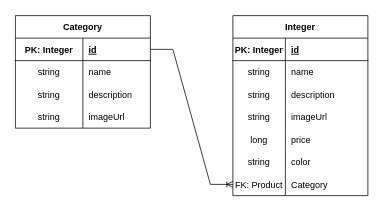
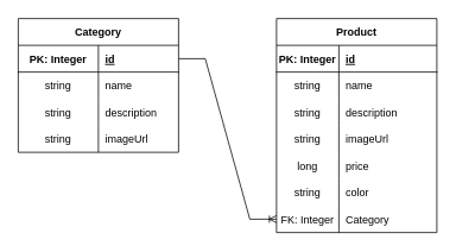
  <mxCell id="0" />
  <mxCell id="1" parent="0" />
  <mxCell id="2" value="Category" style="shape=table;startSize=30;container=1;collapsible=1;childLayout=tableLayout;fixedRows=1;rowLines=0;fontStyle=1;align=center;resizeLast=1;" parent="1" vertex="1"><mxGeometry x="20" y="20" width="180" height="150" as="geometry" /></mxCell>
  <mxCell id="3" value="" style="shape=tableRow;horizontal=0;startSize=0;swimlaneHead=0;swimlaneBody=0;fillColor=none;collapsible=0;dropTarget=0;points=[[0,0.5],[1,0.5]];portConstraint=eastwest;top=0;left=0;right=0;bottom=1;" parent="2" vertex="1"><mxGeometry y="30" width="180" height="30" as="geometry" /></mxCell>
  <mxCell id="4" value="PK: Integer" style="shape=partialRectangle;connectable=0;fillColor=none;top=0;left=0;bottom=0;right=0;fontStyle=1;overflow=hidden;" parent="3" vertex="1"><mxGeometry width="90.0" height="30" as="geometry"><mxRectangle width="90.0" height="30" as="alternateBounds" /></mxGeometry></mxCell>
  <mxCell id="5" value="id" style="shape=partialRectangle;connectable=0;fillColor=none;top=0;left=0;bottom=0;right=0;align=left;spacingLeft=6;fontStyle=5;overflow=hidden;" parent="3" vertex="1"><mxGeometry x="90.0" width="90.0" height="30" as="geometry"><mxRectangle width="90.0" height="30" as="alternateBounds" /></mxGeometry></mxCell>
  <mxCell id="6" value="" style="shape=tableRow;horizontal=0;startSize=0;swimlaneHead=0;swimlaneBody=0;fillColor=none;collapsible=0;dropTarget=0;points=[[0,0.5],[1,0.5]];portConstraint=eastwest;top=0;left=0;right=0;bottom=0;" parent="2" vertex="1"><mxGeometry y="60" width="180" height="30" as="geometry" /></mxCell>
  <mxCell id="7" value="string" style="shape=partialRectangle;connectable=0;fillColor=none;top=0;left=0;bottom=0;right=0;editable=1;overflow=hidden;" parent="6" vertex="1"><mxGeometry width="90.0" height="30" as="geometry"><mxRectangle width="90.0" height="30" as="alternateBounds" /></mxGeometry></mxCell>
  <mxCell id="8" value="name" style="shape=partialRectangle;connectable=0;fillColor=none;top=0;left=0;bottom=0;right=0;align=left;spacingLeft=6;overflow=hidden;" parent="6" vertex="1"><mxGeometry x="90.0" width="90.0" height="30" as="geometry"><mxRectangle width="90.0" height="30" as="alternateBounds" /></mxGeometry></mxCell>
  <mxCell id="9" value="" style="shape=tableRow;horizontal=0;startSize=0;swimlaneHead=0;swimlaneBody=0;fillColor=none;collapsible=0;dropTarget=0;points=[[0,0.5],[1,0.5]];portConstraint=eastwest;top=0;left=0;right=0;bottom=0;" parent="2" vertex="1"><mxGeometry y="90" width="180" height="30" as="geometry" /></mxCell>
  <mxCell id="10" value="string" style="shape=partialRectangle;connectable=0;fillColor=none;top=0;left=0;bottom=0;right=0;editable=1;overflow=hidden;" parent="9" vertex="1"><mxGeometry width="90.0" height="30" as="geometry"><mxRectangle width="90.0" height="30" as="alternateBounds" /></mxGeometry></mxCell>
  <mxCell id="11" value="description" style="shape=partialRectangle;connectable=0;fillColor=none;top=0;left=0;bottom=0;right=0;align=left;spacingLeft=6;overflow=hidden;" parent="9" vertex="1"><mxGeometry x="90.0" width="90.0" height="30" as="geometry"><mxRectangle width="90.0" height="30" as="alternateBounds" /></mxGeometry></mxCell>
  <mxCell id="12" value="" style="shape=tableRow;horizontal=0;startSize=0;swimlaneHead=0;swimlaneBody=0;fillColor=none;collapsible=0;dropTarget=0;points=[[0,0.5],[1,0.5]];portConstraint=eastwest;top=0;left=0;right=0;bottom=0;" parent="2" vertex="1"><mxGeometry y="120" width="180" height="30" as="geometry" /></mxCell>
  <mxCell id="13" value="string" style="shape=partialRectangle;connectable=0;fillColor=none;top=0;left=0;bottom=0;right=0;editable=1;overflow=hidden;" parent="12" vertex="1"><mxGeometry width="90.0" height="30" as="geometry"><mxRectangle width="90.0" height="30" as="alternateBounds" /></mxGeometry></mxCell>
  <mxCell id="14" value="imageUrl" style="shape=partialRectangle;connectable=0;fillColor=none;top=0;left=0;bottom=0;right=0;align=left;spacingLeft=6;overflow=hidden;" parent="12" vertex="1"><mxGeometry x="90.0" width="90.0" height="30" as="geometry"><mxRectangle width="90.0" height="30" as="alternateBounds" /></mxGeometry></mxCell>
- <mxCell id="15" value="Integer" style="shape=table;startSize=30;container=1;collapsible=1;childLayout=tableLayout;fixedRows=1;rowLines=0;fontStyle=1;align=center;resizeLast=1;" parent="1" vertex="1"><mxGeometry x="310" y="20" width="180" height="240" as="geometry" /></mxCell>
+ <mxCell id="15" value="Product" style="shape=table;startSize=30;container=1;collapsible=1;childLayout=tableLayout;fixedRows=1;rowLines=0;fontStyle=1;align=center;resizeLast=1;" parent="1" vertex="1"><mxGeometry x="310" y="20" width="180" height="240" as="geometry" /></mxCell>
  <mxCell id="16" value="" style="shape=tableRow;horizontal=0;startSize=0;swimlaneHead=0;swimlaneBody=0;fillColor=none;collapsible=0;dropTarget=0;points=[[0,0.5],[1,0.5]];portConstraint=eastwest;top=0;left=0;right=0;bottom=1;" parent="15" vertex="1"><mxGeometry y="30" width="180" height="30" as="geometry" /></mxCell>
  <mxCell id="17" value="PK: Integer" style="shape=partialRectangle;connectable=0;fillColor=none;top=0;left=0;bottom=0;right=0;fontStyle=1;overflow=hidden;" parent="16" vertex="1"><mxGeometry width="70" height="30" as="geometry"><mxRectangle width="70" height="30" as="alternateBounds" /></mxGeometry></mxCell>
  <mxCell id="18" value="id" style="shape=partialRectangle;connectable=0;fillColor=none;top=0;left=0;bottom=0;right=0;align=left;spacingLeft=6;fontStyle=5;overflow=hidden;" parent="16" vertex="1"><mxGeometry x="70" width="110" height="30" as="geometry"><mxRectangle width="110" height="30" as="alternateBounds" /></mxGeometry></mxCell>
  <mxCell id="19" value="" style="shape=tableRow;horizontal=0;startSize=0;swimlaneHead=0;swimlaneBody=0;fillColor=none;collapsible=0;dropTarget=0;points=[[0,0.5],[1,0.5]];portConstraint=eastwest;top=0;left=0;right=0;bottom=0;" parent="15" vertex="1"><mxGeometry y="60" width="180" height="30" as="geometry" /></mxCell>
  <mxCell id="20" value="string" style="shape=partialRectangle;connectable=0;fillColor=none;top=0;left=0;bottom=0;right=0;editable=1;overflow=hidden;" parent="19" vertex="1"><mxGeometry width="70" height="30" as="geometry"><mxRectangle width="70" height="30" as="alternateBounds" /></mxGeometry></mxCell>
  <mxCell id="21" value="name" style="shape=partialRectangle;connectable=0;fillColor=none;top=0;left=0;bottom=0;right=0;align=left;spacingLeft=6;overflow=hidden;" parent="19" vertex="1"><mxGeometry x="70" width="110" height="30" as="geometry"><mxRectangle width="110" height="30" as="alternateBounds" /></mxGeometry></mxCell>
  <mxCell id="22" value="" style="shape=tableRow;horizontal=0;startSize=0;swimlaneHead=0;swimlaneBody=0;fillColor=none;collapsible=0;dropTarget=0;points=[[0,0.5],[1,0.5]];portConstraint=eastwest;top=0;left=0;right=0;bottom=0;" parent="15" vertex="1"><mxGeometry y="90" width="180" height="30" as="geometry" /></mxCell>
  <mxCell id="23" value="string" style="shape=partialRectangle;connectable=0;fillColor=none;top=0;left=0;bottom=0;right=0;editable=1;overflow=hidden;" parent="22" vertex="1"><mxGeometry width="70" height="30" as="geometry"><mxRectangle width="70" height="30" as="alternateBounds" /></mxGeometry></mxCell>
  <mxCell id="24" value="description" style="shape=partialRectangle;connectable=0;fillColor=none;top=0;left=0;bottom=0;right=0;align=left;spacingLeft=6;overflow=hidden;" parent="22" vertex="1"><mxGeometry x="70" width="110" height="30" as="geometry"><mxRectangle width="110" height="30" as="alternateBounds" /></mxGeometry></mxCell>
  <mxCell id="25" value="" style="shape=tableRow;horizontal=0;startSize=0;swimlaneHead=0;swimlaneBody=0;fillColor=none;collapsible=0;dropTarget=0;points=[[0,0.5],[1,0.5]];portConstraint=eastwest;top=0;left=0;right=0;bottom=0;" parent="15" vertex="1"><mxGeometry y="120" width="180" height="30" as="geometry" /></mxCell>
  <mxCell id="26" value="string" style="shape=partialRectangle;connectable=0;fillColor=none;top=0;left=0;bottom=0;right=0;editable=1;overflow=hidden;" parent="25" vertex="1"><mxGeometry width="70" height="30" as="geometry"><mxRectangle width="70" height="30" as="alternateBounds" /></mxGeometry></mxCell>
  <mxCell id="27" value="imageUrl" style="shape=partialRectangle;connectable=0;fillColor=none;top=0;left=0;bottom=0;right=0;align=left;spacingLeft=6;overflow=hidden;" parent="25" vertex="1"><mxGeometry x="70" width="110" height="30" as="geometry"><mxRectangle width="110" height="30" as="alternateBounds" /></mxGeometry></mxCell>
  <mxCell id="28" value="" style="shape=tableRow;horizontal=0;startSize=0;swimlaneHead=0;swimlaneBody=0;fillColor=none;collapsible=0;dropTarget=0;points=[[0,0.5],[1,0.5]];portConstraint=eastwest;top=0;left=0;right=0;bottom=0;" vertex="1" parent="15"><mxGeometry y="150" width="180" height="30" as="geometry" /></mxCell>
  <mxCell id="29" value="long" style="shape=partialRectangle;connectable=0;fillColor=none;top=0;left=0;bottom=0;right=0;editable=1;overflow=hidden;" vertex="1" parent="28"><mxGeometry width="70" height="30" as="geometry"><mxRectangle width="70" height="30" as="alternateBounds" /></mxGeometry></mxCell>
  <mxCell id="30" value="price" style="shape=partialRectangle;connectable=0;fillColor=none;top=0;left=0;bottom=0;right=0;align=left;spacingLeft=6;overflow=hidden;" vertex="1" parent="28"><mxGeometry x="70" width="110" height="30" as="geometry"><mxRectangle width="110" height="30" as="alternateBounds" /></mxGeometry></mxCell>
  <mxCell id="31" value="" style="shape=tableRow;horizontal=0;startSize=0;swimlaneHead=0;swimlaneBody=0;fillColor=none;collapsible=0;dropTarget=0;points=[[0,0.5],[1,0.5]];portConstraint=eastwest;top=0;left=0;right=0;bottom=0;" vertex="1" parent="15"><mxGeometry y="180" width="180" height="30" as="geometry" /></mxCell>
  <mxCell id="32" value="string" style="shape=partialRectangle;connectable=0;fillColor=none;top=0;left=0;bottom=0;right=0;editable=1;overflow=hidden;" vertex="1" parent="31"><mxGeometry width="70" height="30" as="geometry"><mxRectangle width="70" height="30" as="alternateBounds" /></mxGeometry></mxCell>
  <mxCell id="33" value="color" style="shape=partialRectangle;connectable=0;fillColor=none;top=0;left=0;bottom=0;right=0;align=left;spacingLeft=6;overflow=hidden;" vertex="1" parent="31"><mxGeometry x="70" width="110" height="30" as="geometry"><mxRectangle width="110" height="30" as="alternateBounds" /></mxGeometry></mxCell>
  <mxCell id="34" value="" style="shape=tableRow;horizontal=0;startSize=0;swimlaneHead=0;swimlaneBody=0;fillColor=none;collapsible=0;dropTarget=0;points=[[0,0.5],[1,0.5]];portConstraint=eastwest;top=0;left=0;right=0;bottom=0;" parent="15" vertex="1"><mxGeometry y="210" width="180" height="30" as="geometry" /></mxCell>
- <mxCell id="35" value="FK: Product" style="shape=partialRectangle;connectable=0;fillColor=none;top=0;left=0;bottom=0;right=0;editable=1;overflow=hidden;" parent="34" vertex="1"><mxGeometry width="70" height="30" as="geometry"><mxRectangle width="70" height="30" as="alternateBounds" /></mxGeometry></mxCell>
+ <mxCell id="35" value="FK: Integer" style="shape=partialRectangle;connectable=0;fillColor=none;top=0;left=0;bottom=0;right=0;editable=1;overflow=hidden;" parent="34" vertex="1"><mxGeometry width="70" height="30" as="geometry"><mxRectangle width="70" height="30" as="alternateBounds" /></mxGeometry></mxCell>
  <mxCell id="36" value="Category" style="shape=partialRectangle;connectable=0;fillColor=none;top=0;left=0;bottom=0;right=0;align=left;spacingLeft=6;overflow=hidden;" parent="34" vertex="1"><mxGeometry x="70" width="110" height="30" as="geometry"><mxRectangle width="110" height="30" as="alternateBounds" /></mxGeometry></mxCell>
  <mxCell id="37" value="" style="edgeStyle=entityRelationEdgeStyle;fontSize=12;html=1;endArrow=ERoneToMany;rounded=0;exitX=1;exitY=0.5;exitDx=0;exitDy=0;entryX=0;entryY=0.5;entryDx=0;entryDy=0;" parent="1" source="3" target="34" edge="1"><mxGeometry width="100" height="100" relative="1" as="geometry"><mxPoint x="240" y="50" as="sourcePoint" /><mxPoint x="340" y="-50" as="targetPoint" /></mxGeometry></mxCell>
